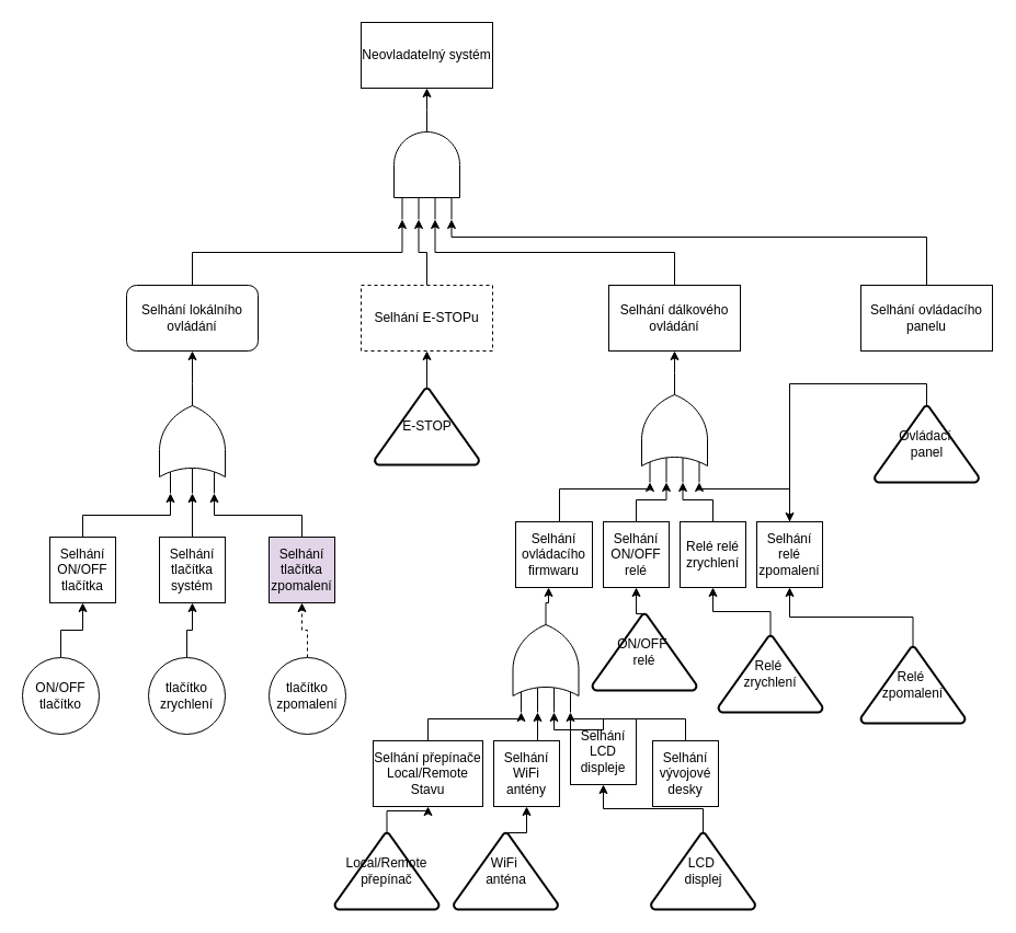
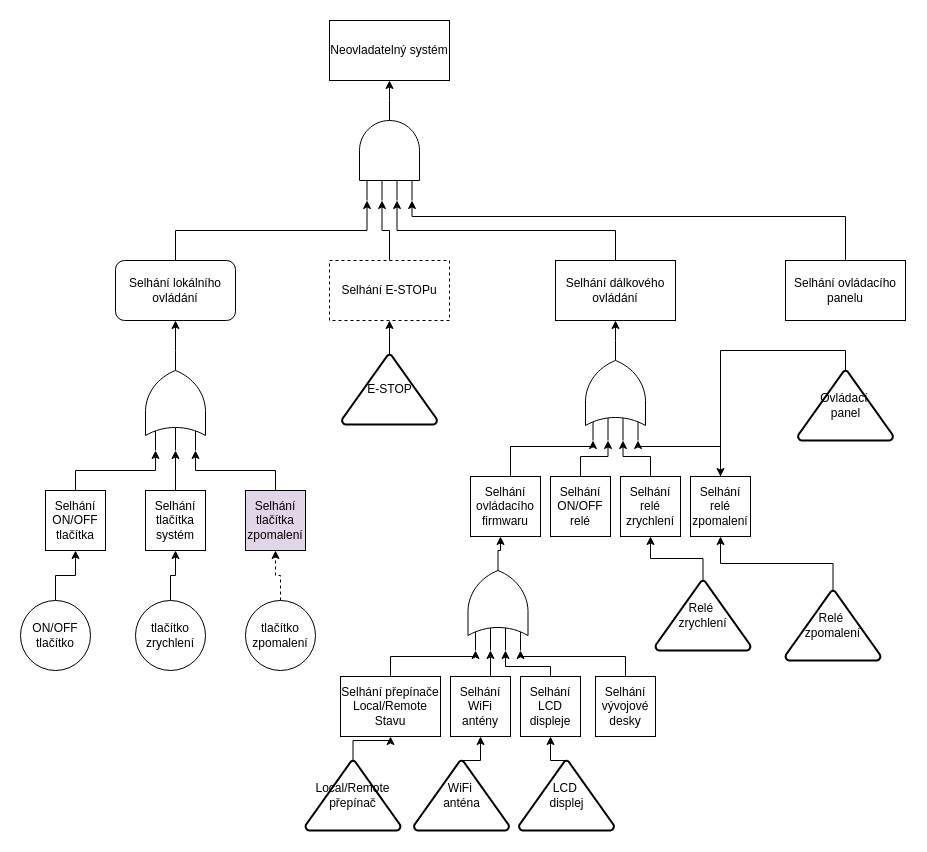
  <mxCell id="0" />
  <mxCell id="1" parent="0" />
  <mxCell id="2" value="Neovladatelný systém" style="rounded=0;whiteSpace=wrap;html=1;" vertex="1" parent="1"><mxGeometry x="329" y="20" width="120" height="60" as="geometry" /></mxCell>
  <mxCell id="3" style="edgeStyle=orthogonalEdgeStyle;rounded=0;orthogonalLoop=1;jettySize=auto;html=1;exitX=1;exitY=0.5;exitDx=0;exitDy=0;exitPerimeter=0;entryX=0.5;entryY=1;entryDx=0;entryDy=0;" edge="1" parent="1" target="2"><mxGeometry relative="1" as="geometry"><mxPoint x="389" y="100" as="sourcePoint" /></mxGeometry></mxCell>
  <mxCell id="4" value="" style="verticalLabelPosition=bottom;shadow=0;dashed=0;align=center;html=1;verticalAlign=top;shape=mxgraph.electrical.logic_gates.logic_gate;operation=and;direction=north;numInputs=4;" vertex="1" parent="1"><mxGeometry x="359" y="100" width="60" height="100" as="geometry" /></mxCell>
  <mxCell id="5" style="edgeStyle=orthogonalEdgeStyle;rounded=0;orthogonalLoop=1;jettySize=auto;html=1;exitX=1;exitY=0.5;exitDx=0;exitDy=0;exitPerimeter=0;entryX=0.5;entryY=1;entryDx=0;entryDy=0;" edge="1" parent="1" source="6" target="7"><mxGeometry relative="1" as="geometry" /></mxCell>
  <mxCell id="6" value="" style="verticalLabelPosition=bottom;shadow=0;dashed=0;align=center;html=1;verticalAlign=top;shape=mxgraph.electrical.logic_gates.logic_gate;operation=or;direction=north;numInputs=3;" vertex="1" parent="1"><mxGeometry x="145" y="350" width="60" height="100" as="geometry" /></mxCell>
  <mxCell id="7" value="Selhání lokálního ovládání" style="whiteSpace=wrap;html=1;rounded=1;" vertex="1" parent="1"><mxGeometry x="115" y="260" width="120" height="60" as="geometry" /></mxCell>
  <mxCell id="8" value="Selhání dálkového ovládání" style="rounded=0;whiteSpace=wrap;html=1;" vertex="1" parent="1"><mxGeometry x="555" y="260" width="120" height="60" as="geometry" /></mxCell>
  <mxCell id="9" value="Selhání ON/OFF tlačítka" style="rounded=0;whiteSpace=wrap;html=1;" vertex="1" parent="1"><mxGeometry x="45" y="490" width="60" height="60" as="geometry" /></mxCell>
  <mxCell id="10" value="Selhání tlačítka systém" style="rounded=0;whiteSpace=wrap;html=1;" vertex="1" parent="1"><mxGeometry x="145" y="490" width="60" height="60" as="geometry" /></mxCell>
  <mxCell id="11" value="Selhání tlačítka zpomalení" style="rounded=0;whiteSpace=wrap;html=1;fillColor=#e1d5e7;" vertex="1" parent="1"><mxGeometry x="245" y="490" width="60" height="60" as="geometry" /></mxCell>
  <mxCell id="12" style="edgeStyle=orthogonalEdgeStyle;rounded=0;orthogonalLoop=1;jettySize=auto;html=1;exitX=0.5;exitY=0;exitDx=0;exitDy=0;entryX=0;entryY=0.167;entryDx=0;entryDy=0;entryPerimeter=0;" edge="1" parent="1" source="9" target="6"><mxGeometry relative="1" as="geometry" /></mxCell>
  <mxCell id="13" style="edgeStyle=orthogonalEdgeStyle;rounded=0;orthogonalLoop=1;jettySize=auto;html=1;exitX=0.5;exitY=0;exitDx=0;exitDy=0;entryX=0;entryY=0.833;entryDx=0;entryDy=0;entryPerimeter=0;" edge="1" parent="1" source="11" target="6"><mxGeometry relative="1" as="geometry" /></mxCell>
  <mxCell id="14" style="edgeStyle=orthogonalEdgeStyle;rounded=0;orthogonalLoop=1;jettySize=auto;html=1;exitX=0.5;exitY=0;exitDx=0;exitDy=0;entryX=0;entryY=0.5;entryDx=0;entryDy=0;entryPerimeter=0;" edge="1" parent="1" source="10" target="6"><mxGeometry relative="1" as="geometry" /></mxCell>
  <mxCell id="15" style="edgeStyle=orthogonalEdgeStyle;rounded=0;orthogonalLoop=1;jettySize=auto;html=1;exitX=1;exitY=0.5;exitDx=0;exitDy=0;exitPerimeter=0;entryX=0.5;entryY=1;entryDx=0;entryDy=0;" edge="1" parent="1" source="16" target="8"><mxGeometry relative="1" as="geometry" /></mxCell>
  <mxCell id="16" value="" style="verticalLabelPosition=bottom;shadow=0;dashed=0;align=center;html=1;verticalAlign=top;shape=mxgraph.electrical.logic_gates.logic_gate;operation=or;direction=north;numInputs=4;" vertex="1" parent="1"><mxGeometry x="585" y="340" width="60" height="100" as="geometry" /></mxCell>
  <mxCell id="17" value="Selhání přepínače Local/Remote Stavu" style="rounded=0;whiteSpace=wrap;html=1;" vertex="1" parent="1"><mxGeometry x="340" y="676" width="100" height="60" as="geometry" /></mxCell>
  <mxCell id="18" value="Selhání WiFi antény" style="rounded=0;whiteSpace=wrap;html=1;" vertex="1" parent="1"><mxGeometry x="450" y="676" width="60" height="60" as="geometry" /></mxCell>
- <mxCell id="19" value="Selhání LCD displeje" style="rounded=0;whiteSpace=wrap;html=1;" vertex="1" parent="1"><mxGeometry x="520" y="656" width="60" height="60" as="geometry" /></mxCell>
+ <mxCell id="19" value="Selhání LCD displeje" style="rounded=0;whiteSpace=wrap;html=1;" vertex="1" parent="1"><mxGeometry x="520" y="676" width="60" height="60" as="geometry" /></mxCell>
  <mxCell id="20" value="Selhání E-STOPu" style="rounded=0;whiteSpace=wrap;html=1;dashed=1;" vertex="1" parent="1"><mxGeometry x="329" y="260" width="120" height="60" as="geometry" /></mxCell>
  <mxCell id="21" value="Selhání ovládacího firmwaru" style="rounded=0;whiteSpace=wrap;html=1;" vertex="1" parent="1"><mxGeometry x="470" y="476" width="70" height="60" as="geometry" /></mxCell>
  <mxCell id="22" value="Selhání ON/OFF relé" style="rounded=0;whiteSpace=wrap;html=1;" vertex="1" parent="1"><mxGeometry x="550" y="476" width="60" height="60" as="geometry" /></mxCell>
- <mxCell id="23" value="Relé relé zrychlení" style="rounded=0;whiteSpace=wrap;html=1;" vertex="1" parent="1"><mxGeometry x="620" y="476" width="60" height="60" as="geometry" /></mxCell>
+ <mxCell id="23" value="Selhání relé zrychlení" style="rounded=0;whiteSpace=wrap;html=1;" vertex="1" parent="1"><mxGeometry x="620" y="476" width="60" height="60" as="geometry" /></mxCell>
  <mxCell id="24" value="Selhání relé zpomalení" style="rounded=0;whiteSpace=wrap;html=1;" vertex="1" parent="1"><mxGeometry x="690" y="476" width="60" height="60" as="geometry" /></mxCell>
  <mxCell id="25" value="Selhání ovládacího panelu" style="rounded=0;whiteSpace=wrap;html=1;" vertex="1" parent="1"><mxGeometry x="785" y="260" width="120" height="60" as="geometry" /></mxCell>
  <mxCell id="26" value="Selhání vývojové desky" style="rounded=0;whiteSpace=wrap;html=1;" vertex="1" parent="1"><mxGeometry x="595" y="676" width="60" height="60" as="geometry" /></mxCell>
  <mxCell id="27" style="edgeStyle=orthogonalEdgeStyle;rounded=0;orthogonalLoop=1;jettySize=auto;html=1;exitX=1;exitY=0.5;exitDx=0;exitDy=0;exitPerimeter=0;entryX=0.5;entryY=1;entryDx=0;entryDy=0;" edge="1" parent="1" source="28"><mxGeometry relative="1" as="geometry"><mxPoint x="500" y="536" as="targetPoint" /></mxGeometry></mxCell>
  <mxCell id="28" value="" style="verticalLabelPosition=bottom;shadow=0;dashed=0;align=center;html=1;verticalAlign=top;shape=mxgraph.electrical.logic_gates.logic_gate;operation=or;direction=north;numInputs=4;" vertex="1" parent="1"><mxGeometry x="467.5" y="550" width="60" height="100" as="geometry" /></mxCell>
  <mxCell id="29" style="edgeStyle=orthogonalEdgeStyle;rounded=0;orthogonalLoop=1;jettySize=auto;html=1;exitX=0.5;exitY=0;exitDx=0;exitDy=0;entryX=0;entryY=0.125;entryDx=0;entryDy=0;entryPerimeter=0;" edge="1" parent="1" source="17" target="28"><mxGeometry relative="1" as="geometry"><Array as="points"><mxPoint x="390.5" y="656" /><mxPoint x="475.5" y="656" /></Array></mxGeometry></mxCell>
  <mxCell id="30" style="edgeStyle=orthogonalEdgeStyle;rounded=0;orthogonalLoop=1;jettySize=auto;html=1;exitX=0.5;exitY=0;exitDx=0;exitDy=0;entryX=0;entryY=0.375;entryDx=0;entryDy=0;entryPerimeter=0;" edge="1" parent="1" source="18" target="28"><mxGeometry relative="1" as="geometry" /></mxCell>
  <mxCell id="31" style="edgeStyle=orthogonalEdgeStyle;rounded=0;orthogonalLoop=1;jettySize=auto;html=1;exitX=0.5;exitY=0;exitDx=0;exitDy=0;entryX=0;entryY=0.625;entryDx=0;entryDy=0;entryPerimeter=0;" edge="1" parent="1" source="19" target="28"><mxGeometry relative="1" as="geometry"><Array as="points"><mxPoint x="550.5" y="666" /><mxPoint x="505.5" y="666" /></Array></mxGeometry></mxCell>
  <mxCell id="32" style="edgeStyle=orthogonalEdgeStyle;rounded=0;orthogonalLoop=1;jettySize=auto;html=1;exitX=0.5;exitY=0;exitDx=0;exitDy=0;entryX=0;entryY=0.875;entryDx=0;entryDy=0;entryPerimeter=0;" edge="1" parent="1" source="26" target="28"><mxGeometry relative="1" as="geometry"><Array as="points"><mxPoint x="625.5" y="656" /><mxPoint x="520.5" y="656" /></Array></mxGeometry></mxCell>
  <mxCell id="33" style="edgeStyle=orthogonalEdgeStyle;rounded=0;orthogonalLoop=1;jettySize=auto;html=1;exitX=0.5;exitY=0;exitDx=0;exitDy=0;entryX=0;entryY=0.125;entryDx=0;entryDy=0;entryPerimeter=0;" edge="1" parent="1" source="21" target="16"><mxGeometry relative="1" as="geometry"><Array as="points"><mxPoint x="510" y="446" /><mxPoint x="593" y="446" /></Array></mxGeometry></mxCell>
  <mxCell id="34" style="edgeStyle=orthogonalEdgeStyle;rounded=0;orthogonalLoop=1;jettySize=auto;html=1;exitX=0.5;exitY=0;exitDx=0;exitDy=0;entryX=0;entryY=0.375;entryDx=0;entryDy=0;entryPerimeter=0;" edge="1" parent="1" source="22" target="16"><mxGeometry relative="1" as="geometry" /></mxCell>
  <mxCell id="35" style="edgeStyle=orthogonalEdgeStyle;rounded=0;orthogonalLoop=1;jettySize=auto;html=1;exitX=0.5;exitY=0;exitDx=0;exitDy=0;entryX=0;entryY=0.625;entryDx=0;entryDy=0;entryPerimeter=0;" edge="1" parent="1" source="23" target="16"><mxGeometry relative="1" as="geometry" /></mxCell>
  <mxCell id="36" style="edgeStyle=orthogonalEdgeStyle;rounded=0;orthogonalLoop=1;jettySize=auto;html=1;exitX=0.5;exitY=0;exitDx=0;exitDy=0;entryX=0;entryY=0.875;entryDx=0;entryDy=0;entryPerimeter=0;" edge="1" parent="1" source="24" target="16"><mxGeometry relative="1" as="geometry"><Array as="points"><mxPoint x="720" y="446" /><mxPoint x="638" y="446" /></Array></mxGeometry></mxCell>
  <mxCell id="37" style="edgeStyle=orthogonalEdgeStyle;rounded=0;orthogonalLoop=1;jettySize=auto;html=1;exitX=0.5;exitY=0;exitDx=0;exitDy=0;entryX=0;entryY=0.125;entryDx=0;entryDy=0;entryPerimeter=0;" edge="1" parent="1" source="7" target="4"><mxGeometry relative="1" as="geometry" /></mxCell>
  <mxCell id="38" style="edgeStyle=orthogonalEdgeStyle;rounded=0;orthogonalLoop=1;jettySize=auto;html=1;exitX=0.5;exitY=0;exitDx=0;exitDy=0;entryX=0;entryY=0.375;entryDx=0;entryDy=0;entryPerimeter=0;" edge="1" parent="1" source="20" target="4"><mxGeometry relative="1" as="geometry" /></mxCell>
  <mxCell id="39" style="edgeStyle=orthogonalEdgeStyle;rounded=0;orthogonalLoop=1;jettySize=auto;html=1;exitX=0.5;exitY=0;exitDx=0;exitDy=0;entryX=0;entryY=0.625;entryDx=0;entryDy=0;entryPerimeter=0;" edge="1" parent="1" source="8" target="4"><mxGeometry relative="1" as="geometry" /></mxCell>
  <mxCell id="40" style="edgeStyle=orthogonalEdgeStyle;rounded=0;orthogonalLoop=1;jettySize=auto;html=1;exitX=0.5;exitY=0;exitDx=0;exitDy=0;entryX=0;entryY=0.875;entryDx=0;entryDy=0;entryPerimeter=0;" edge="1" parent="1" source="25" target="4"><mxGeometry relative="1" as="geometry"><Array as="points"><mxPoint x="845" y="216" /><mxPoint x="412" y="216" /></Array></mxGeometry></mxCell>
  <mxCell id="41" style="edgeStyle=orthogonalEdgeStyle;rounded=0;orthogonalLoop=1;jettySize=auto;html=1;exitX=0.5;exitY=0;exitDx=0;exitDy=0;exitPerimeter=0;" edge="1" parent="1" source="42" target="24"><mxGeometry relative="1" as="geometry" /></mxCell>
  <mxCell id="42" value="&lt;div&gt;&lt;font&gt;Ovládací&amp;nbsp;&lt;/font&gt;&lt;div&gt;&lt;font&gt;panel&lt;/font&gt;&lt;/div&gt;&lt;/div&gt;" style="strokeWidth=2;html=1;shape=mxgraph.flowchart.extract_or_measurement;whiteSpace=wrap;" vertex="1" parent="1"><mxGeometry x="797.5" y="370" width="95" height="70" as="geometry" /></mxCell>
  <mxCell id="43" value="" style="edgeStyle=orthogonalEdgeStyle;rounded=0;orthogonalLoop=1;jettySize=auto;html=1;" edge="1" parent="1" source="44" target="20"><mxGeometry relative="1" as="geometry" /></mxCell>
  <mxCell id="44" value="&lt;div&gt;E-STOP&lt;/div&gt;" style="strokeWidth=2;html=1;shape=mxgraph.flowchart.extract_or_measurement;whiteSpace=wrap;" vertex="1" parent="1"><mxGeometry x="341.5" y="354" width="95" height="70" as="geometry" /></mxCell>
  <mxCell id="45" value="" style="edgeStyle=orthogonalEdgeStyle;rounded=0;orthogonalLoop=1;jettySize=auto;html=1;" edge="1" parent="1" source="46" target="9"><mxGeometry relative="1" as="geometry" /></mxCell>
  <mxCell id="46" value="ON/OFF&lt;div&gt;tlačítko&lt;/div&gt;" style="ellipse;whiteSpace=wrap;html=1;aspect=fixed;" vertex="1" parent="1"><mxGeometry x="20" y="600" width="70" height="70" as="geometry" /></mxCell>
  <mxCell id="47" value="" style="edgeStyle=orthogonalEdgeStyle;rounded=0;orthogonalLoop=1;jettySize=auto;html=1;" edge="1" parent="1" source="48" target="10"><mxGeometry relative="1" as="geometry" /></mxCell>
  <mxCell id="48" value="tlačítko zrychlení" style="ellipse;whiteSpace=wrap;html=1;aspect=fixed;" vertex="1" parent="1"><mxGeometry x="135" y="600" width="70" height="70" as="geometry" /></mxCell>
  <mxCell id="49" value="" style="edgeStyle=orthogonalEdgeStyle;rounded=0;orthogonalLoop=1;jettySize=auto;html=1;dashed=1;" edge="1" parent="1" source="50" target="11"><mxGeometry relative="1" as="geometry" /></mxCell>
  <mxCell id="50" value="tlačítko zpomalení" style="ellipse;whiteSpace=wrap;html=1;aspect=fixed;" vertex="1" parent="1"><mxGeometry x="245" y="600" width="70" height="70" as="geometry" /></mxCell>
  <mxCell id="51" style="edgeStyle=orthogonalEdgeStyle;rounded=0;orthogonalLoop=1;jettySize=auto;html=1;exitX=0.5;exitY=0;exitDx=0;exitDy=0;exitPerimeter=0;entryX=0.5;entryY=1;entryDx=0;entryDy=0;" edge="1" parent="1" source="52" target="24"><mxGeometry relative="1" as="geometry" /></mxCell>
  <mxCell id="52" value="&lt;div&gt;Relé&amp;nbsp;&lt;/div&gt;&lt;div&gt;zpomalení&lt;/div&gt;" style="strokeWidth=2;html=1;shape=mxgraph.flowchart.extract_or_measurement;whiteSpace=wrap;" vertex="1" parent="1"><mxGeometry x="785" y="590" width="95" height="70" as="geometry" /></mxCell>
  <mxCell id="53" style="edgeStyle=orthogonalEdgeStyle;rounded=0;orthogonalLoop=1;jettySize=auto;html=1;exitX=0.5;exitY=0;exitDx=0;exitDy=0;exitPerimeter=0;entryX=0.5;entryY=1;entryDx=0;entryDy=0;" edge="1" parent="1" source="54" target="23"><mxGeometry relative="1" as="geometry" /></mxCell>
  <mxCell id="54" value="&lt;div&gt;Relé&amp;nbsp;&lt;/div&gt;&lt;div&gt;zrychlení&lt;/div&gt;" style="strokeWidth=2;html=1;shape=mxgraph.flowchart.extract_or_measurement;whiteSpace=wrap;" vertex="1" parent="1"><mxGeometry x="655" y="580" width="95" height="70" as="geometry" /></mxCell>
- <mxCell id="55" style="edgeStyle=orthogonalEdgeStyle;rounded=0;orthogonalLoop=1;jettySize=auto;html=1;exitX=0.5;exitY=0;exitDx=0;exitDy=0;exitPerimeter=0;entryX=0.5;entryY=1;entryDx=0;entryDy=0;" edge="1" parent="1" source="56" target="22"><mxGeometry relative="1" as="geometry" /></mxCell>
- <mxCell id="56" value="&lt;div&gt;ON/OFF&amp;nbsp;&lt;/div&gt;&lt;div&gt;relé&lt;/div&gt;" style="strokeWidth=2;html=1;shape=mxgraph.flowchart.extract_or_measurement;whiteSpace=wrap;" vertex="1" parent="1"><mxGeometry x="540" y="560" width="95" height="70" as="geometry" /></mxCell>
  <mxCell id="57" style="edgeStyle=orthogonalEdgeStyle;rounded=0;orthogonalLoop=1;jettySize=auto;html=1;exitX=0.5;exitY=0;exitDx=0;exitDy=0;exitPerimeter=0;entryX=0.5;entryY=1;entryDx=0;entryDy=0;" edge="1" parent="1" source="58" target="17"><mxGeometry relative="1" as="geometry" /></mxCell>
  <mxCell id="58" value="&lt;div&gt;Local/Remote&lt;/div&gt;&lt;div&gt;přepínač&lt;/div&gt;" style="strokeWidth=2;html=1;shape=mxgraph.flowchart.extract_or_measurement;whiteSpace=wrap;" vertex="1" parent="1"><mxGeometry x="305" y="760" width="95" height="70" as="geometry" /></mxCell>
  <mxCell id="59" style="edgeStyle=orthogonalEdgeStyle;rounded=0;orthogonalLoop=1;jettySize=auto;html=1;exitX=0.5;exitY=0;exitDx=0;exitDy=0;exitPerimeter=0;entryX=0.5;entryY=1;entryDx=0;entryDy=0;" edge="1" parent="1" source="60" target="18"><mxGeometry relative="1" as="geometry" /></mxCell>
  <mxCell id="60" value="&lt;div&gt;WiFi&amp;nbsp;&lt;/div&gt;&lt;div&gt;anténa&lt;/div&gt;" style="strokeWidth=2;html=1;shape=mxgraph.flowchart.extract_or_measurement;whiteSpace=wrap;" vertex="1" parent="1"><mxGeometry x="413.5" y="760" width="95" height="70" as="geometry" /></mxCell>
  <mxCell id="61" style="edgeStyle=orthogonalEdgeStyle;rounded=0;orthogonalLoop=1;jettySize=auto;html=1;exitX=0.5;exitY=0;exitDx=0;exitDy=0;exitPerimeter=0;entryX=0.5;entryY=1;entryDx=0;entryDy=0;" edge="1" parent="1" source="62" target="19"><mxGeometry relative="1" as="geometry" /></mxCell>
- <mxCell id="62" value="&lt;div&gt;LCD&amp;nbsp;&lt;/div&gt;&lt;div&gt;displej&lt;/div&gt;" style="strokeWidth=2;html=1;shape=mxgraph.flowchart.extract_or_measurement;whiteSpace=wrap;" vertex="1" parent="1"><mxGeometry x="593.5" y="760" width="95" height="70" as="geometry" /></mxCell>
+ <mxCell id="62" value="&lt;div&gt;LCD&amp;nbsp;&lt;/div&gt;&lt;div&gt;displej&lt;/div&gt;" style="strokeWidth=2;html=1;shape=mxgraph.flowchart.extract_or_measurement;whiteSpace=wrap;" vertex="1" parent="1"><mxGeometry x="518.5" y="760" width="95" height="70" as="geometry" /></mxCell>
